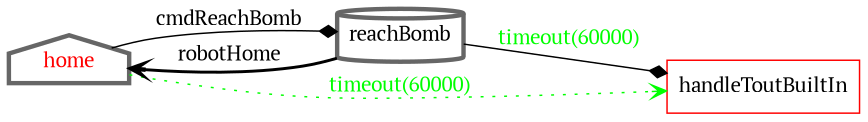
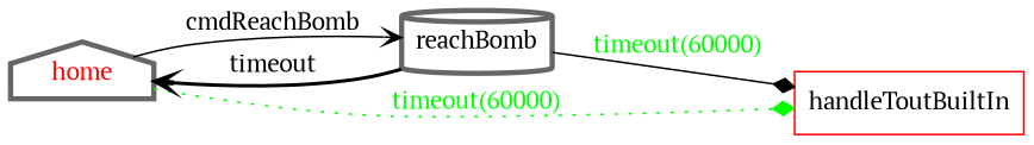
  digraph {
    fontname="PT Serif"
    rankdir=LR
    node [color=gray40 fontname="PT Serif" penwidth=3]
    edge [arrowhead=diamond color=black fontcolor=black fontname="PT Serif" style=solid]
    home [fontcolor=red shape=house]
    reachBomb [fontcolor=black shape=cylinder]
    handleToutBuiltIn [color=red shape=box penwidth=""]
-   home -> reachBomb [label=cmdReachBomb]
-   home -> handleToutBuiltIn [arrowhead=vee color=green fontcolor=green label="timeout(60000)" style=dotted]
-   reachBomb -> home [arrowhead=vee label=robotHome style=bold]
+   home -> reachBomb [arrowhead=vee label=cmdReachBomb]
+   home -> handleToutBuiltIn [color=green fontcolor=green label="timeout(60000)" style=dotted]
+   reachBomb -> home [arrowhead=vee label=timeout style=bold]
    reachBomb -> handleToutBuiltIn [fontcolor=green label="timeout(60000)"]
  }
